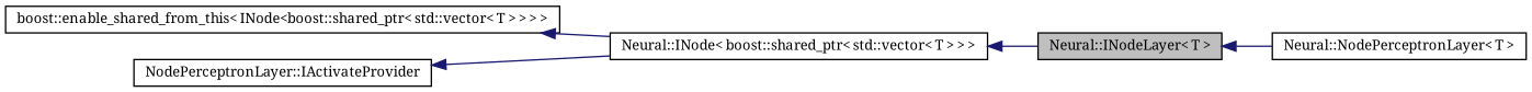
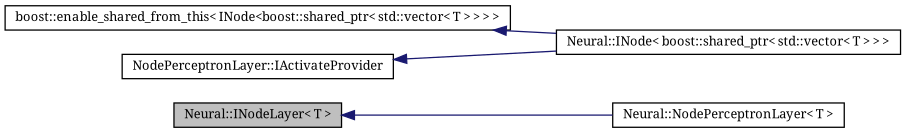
  digraph {
    fontname="Noto Serif"
    rankdir=LR
    node [color=black fillcolor=white fontname="Noto Serif" fontsize=10 shape=record style=filled]
    edge [color=midnightblue dir=back fontname="Noto Serif" fontsize=10 labelfontname=Helvetica labelfontsize=10 style=solid]
    n1 [fillcolor=grey75 fontcolor=black height=0.2 label="Neural::INodeLayer\< T \>" width=0.4]
    n2 [height=0.2 label="Neural::NodePerceptronLayer\< T \>" width=0.4]
    n3 [height=0.2 label="Neural::INode\< boost::shared_ptr\< std::vector\< T \> \> \>" width=0.4]
    n4 [height=0.2 label="boost::enable_shared_from_this\< INode\<boost::shared_ptr\< std::vector\< T \> \> \> \>" width=0.4]
    n5 [height=0.2 label="NodePerceptronLayer::IActivateProvider" width=0.4]
    n1 -> n2
-   n3 -> n1
    n4 -> n3
    n5 -> n3
  }
